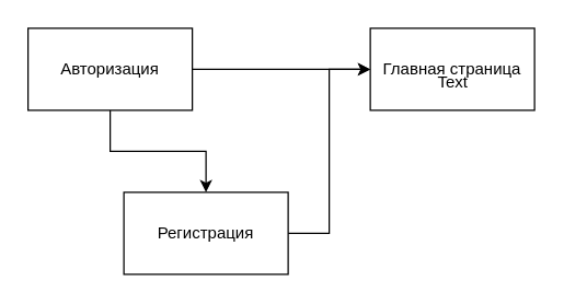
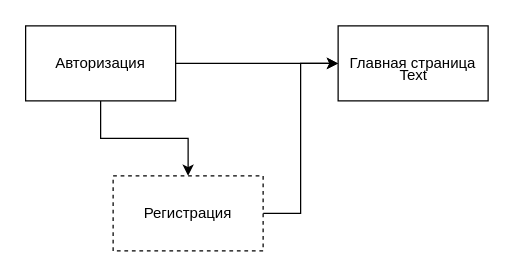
  <mxCell id="0" />
  <mxCell id="1" parent="0" />
  <mxCell id="2" style="edgeStyle=orthogonalEdgeStyle;rounded=0;orthogonalLoop=1;jettySize=auto;html=1;entryX=0.5;entryY=0;entryDx=0;entryDy=0;" edge="1" parent="1" source="4" target="6"><mxGeometry relative="1" as="geometry" /></mxCell>
  <mxCell id="3" style="edgeStyle=orthogonalEdgeStyle;rounded=0;orthogonalLoop=1;jettySize=auto;html=1;entryX=0;entryY=0.5;entryDx=0;entryDy=0;" edge="1" parent="1" source="4" target="7"><mxGeometry relative="1" as="geometry" /></mxCell>
  <mxCell id="4" value="Авторизация" style="rounded=0;whiteSpace=wrap;html=1;" vertex="1" parent="1"><mxGeometry x="20" y="20" width="120" height="60" as="geometry" /></mxCell>
  <mxCell id="5" style="edgeStyle=orthogonalEdgeStyle;rounded=0;orthogonalLoop=1;jettySize=auto;html=1;entryX=0;entryY=0.5;entryDx=0;entryDy=0;" edge="1" parent="1" source="6" target="7"><mxGeometry relative="1" as="geometry" /></mxCell>
- <mxCell id="6" value="Регистрация" style="rounded=0;whiteSpace=wrap;html=1;" vertex="1" parent="1"><mxGeometry x="90" y="140" width="120" height="60" as="geometry" /></mxCell>
+ <mxCell id="6" value="Регистрация" style="rounded=0;whiteSpace=wrap;html=1;dashed=1;" vertex="1" parent="1"><mxGeometry x="90" y="140" width="120" height="60" as="geometry" /></mxCell>
  <mxCell id="7" value="Главная страница" style="rounded=0;whiteSpace=wrap;html=1;" vertex="1" parent="1"><mxGeometry x="270" y="20" width="120" height="60" as="geometry" /></mxCell>
  <mxCell id="8" value="Text" style="text;html=1;resizable=0;autosize=1;align=center;verticalAlign=middle;points=[];fillColor=none;strokeColor=none;rounded=0;" vertex="1" parent="1"><mxGeometry x="310" y="50" width="40" height="20" as="geometry" /></mxCell>
